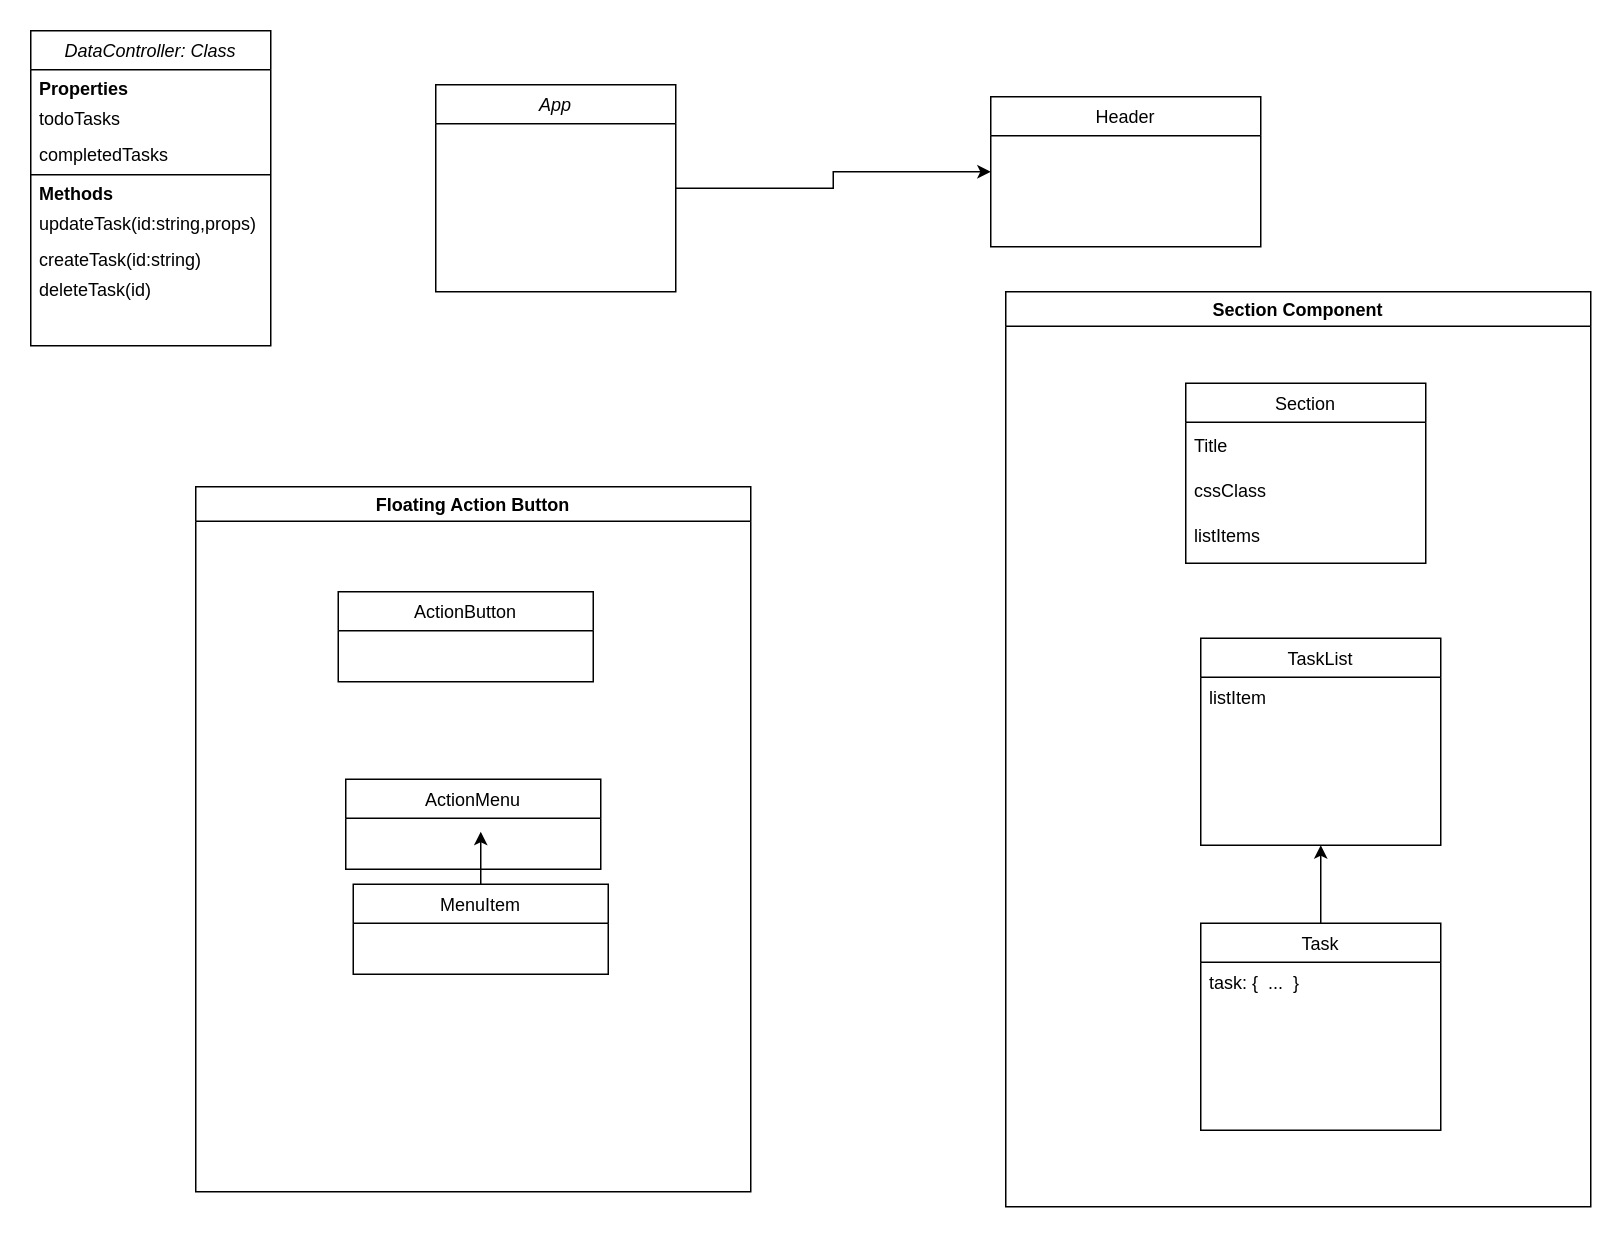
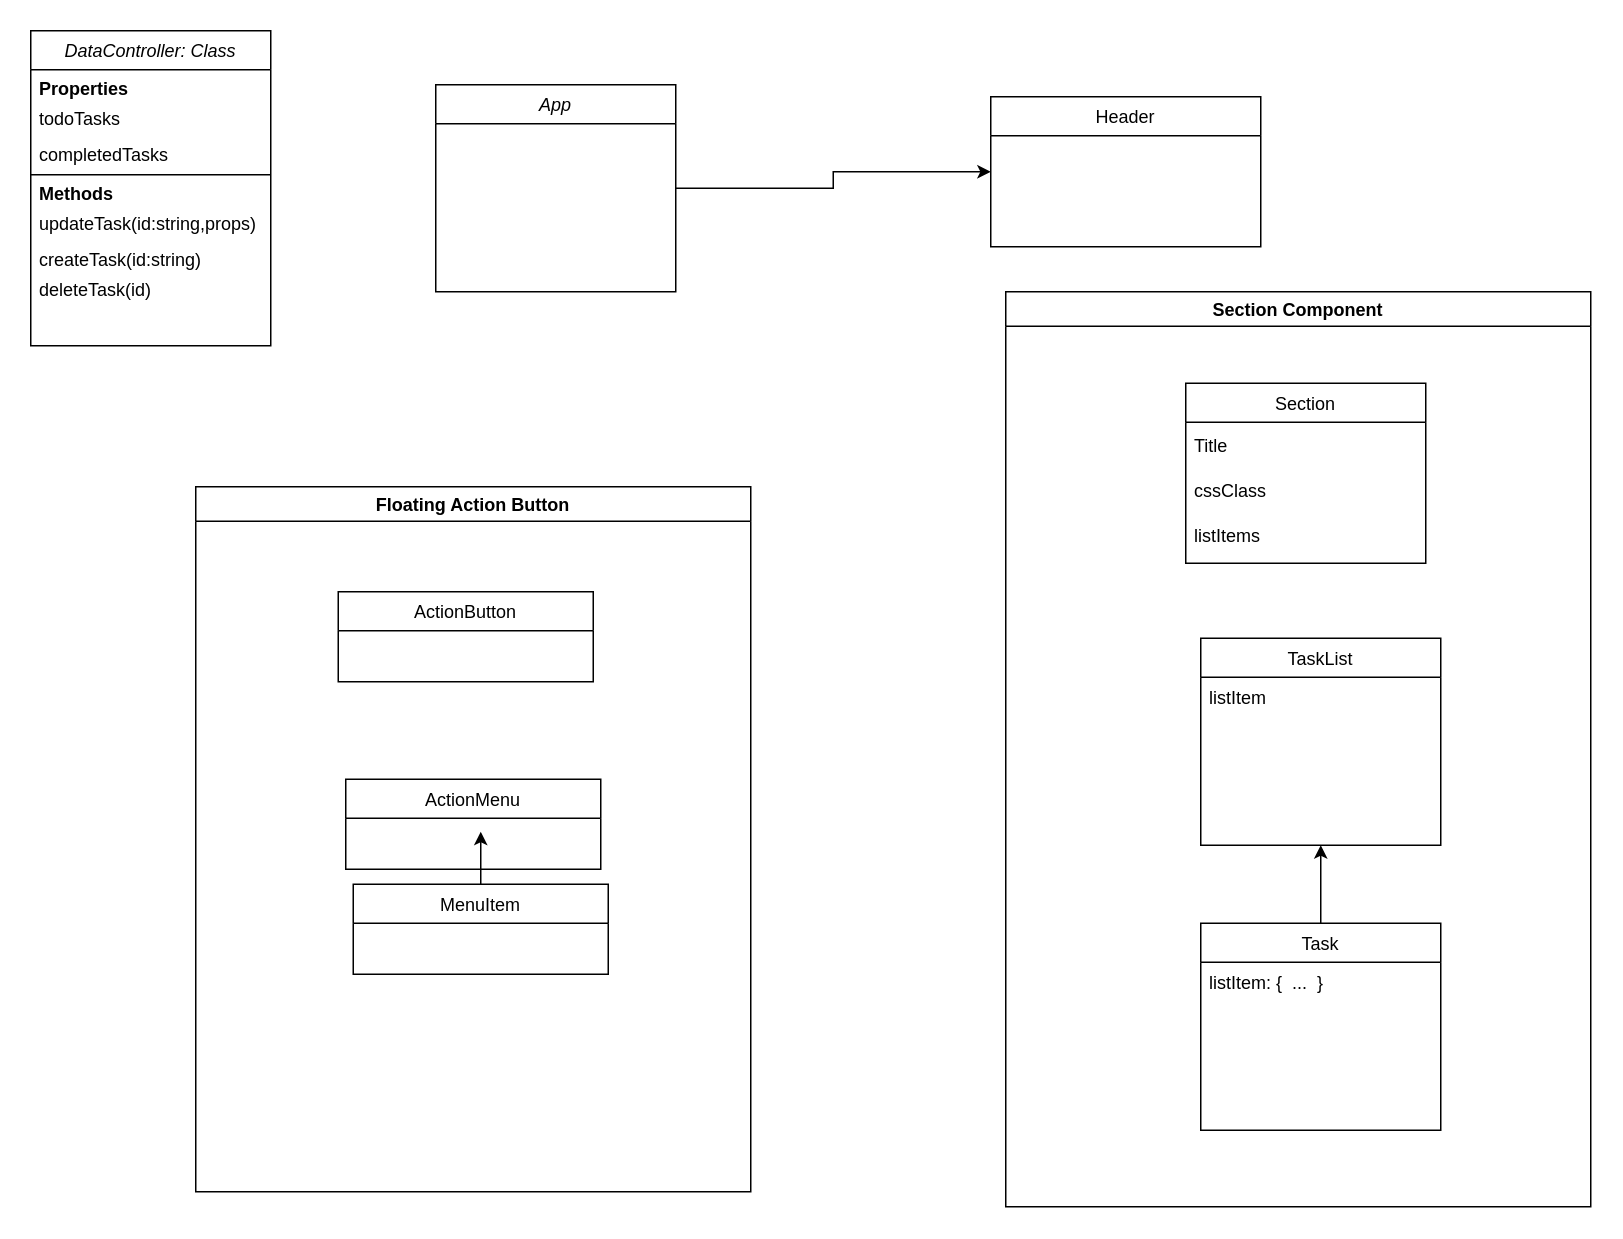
  <mxCell id="0" />
  <mxCell id="1" parent="0" />
  <mxCell id="2" style="edgeStyle=orthogonalEdgeStyle;rounded=0;orthogonalLoop=1;jettySize=auto;html=1;entryX=0;entryY=0.5;entryDx=0;entryDy=0;" edge="1" parent="1" source="3" target="4"><mxGeometry relative="1" as="geometry" /></mxCell>
  <mxCell id="3" value="App" style="swimlane;fontStyle=2;align=center;verticalAlign=top;childLayout=stackLayout;horizontal=1;startSize=26;horizontalStack=0;resizeParent=1;resizeLast=0;collapsible=1;marginBottom=0;rounded=0;shadow=0;strokeWidth=1;" parent="1" vertex="1"><mxGeometry x="290" y="56" width="160" height="138" as="geometry"><mxRectangle x="230" y="140" width="160" height="26" as="alternateBounds" /></mxGeometry></mxCell>
  <mxCell id="4" value="Header" style="swimlane;fontStyle=0;align=center;verticalAlign=top;childLayout=stackLayout;horizontal=1;startSize=26;horizontalStack=0;resizeParent=1;resizeLast=0;collapsible=1;marginBottom=0;rounded=0;shadow=0;strokeWidth=1;" parent="1" vertex="1"><mxGeometry x="660" y="64" width="180" height="100" as="geometry"><mxRectangle x="550" y="140" width="160" height="26" as="alternateBounds" /></mxGeometry></mxCell>
  <mxCell id="5" value="DataController: Class" style="swimlane;fontStyle=2;align=center;verticalAlign=top;childLayout=stackLayout;horizontal=1;startSize=26;horizontalStack=0;resizeParent=1;resizeLast=0;collapsible=1;marginBottom=0;rounded=0;shadow=0;strokeWidth=1;" parent="1" vertex="1"><mxGeometry x="20" y="20" width="160" height="210" as="geometry"><mxRectangle x="230" y="140" width="160" height="26" as="alternateBounds" /></mxGeometry></mxCell>
  <mxCell id="6" value="Properties" style="text;strokeColor=none;fillColor=none;align=left;verticalAlign=middle;spacingLeft=4;spacingRight=4;overflow=hidden;points=[[0,0.5],[1,0.5]];portConstraint=eastwest;rotatable=0;fontStyle=1" parent="5" vertex="1"><mxGeometry y="26" width="160" height="24" as="geometry" /></mxCell>
  <mxCell id="7" value="todoTasks&#10;" style="text;strokeColor=none;fillColor=none;align=left;verticalAlign=middle;spacingLeft=4;spacingRight=4;overflow=hidden;points=[[0,0.5],[1,0.5]];portConstraint=eastwest;rotatable=0;" parent="5" vertex="1"><mxGeometry y="50" width="160" height="22" as="geometry" /></mxCell>
  <mxCell id="8" value="completedTasks" style="text;strokeColor=none;fillColor=none;align=left;verticalAlign=middle;spacingLeft=4;spacingRight=4;overflow=hidden;points=[[0,0.5],[1,0.5]];portConstraint=eastwest;rotatable=0;" vertex="1" parent="5"><mxGeometry y="72" width="160" height="20" as="geometry" /></mxCell>
  <mxCell id="9" value="" style="line;strokeWidth=1;fillColor=none;align=left;verticalAlign=middle;spacingTop=-1;spacingLeft=3;spacingRight=3;rotatable=0;labelPosition=right;points=[];portConstraint=eastwest;" vertex="1" parent="5"><mxGeometry y="92" width="160" height="8" as="geometry" /></mxCell>
  <mxCell id="10" value="Methods&#10;" style="text;strokeColor=none;fillColor=none;align=left;verticalAlign=middle;spacingLeft=4;spacingRight=4;overflow=hidden;points=[[0,0.5],[1,0.5]];portConstraint=eastwest;rotatable=0;fontStyle=1" vertex="1" parent="5"><mxGeometry y="100" width="160" height="20" as="geometry" /></mxCell>
  <mxCell id="11" value="updateTask(id:string,props)&#10;" style="text;strokeColor=none;fillColor=none;align=left;verticalAlign=middle;spacingLeft=4;spacingRight=4;overflow=hidden;points=[[0,0.5],[1,0.5]];portConstraint=eastwest;rotatable=0;" vertex="1" parent="5"><mxGeometry y="120" width="160" height="24" as="geometry" /></mxCell>
  <mxCell id="12" value="createTask(id:string)" style="text;strokeColor=none;fillColor=none;align=left;verticalAlign=middle;spacingLeft=4;spacingRight=4;overflow=hidden;points=[[0,0.5],[1,0.5]];portConstraint=eastwest;rotatable=0;" vertex="1" parent="5"><mxGeometry y="144" width="160" height="16" as="geometry" /></mxCell>
  <mxCell id="13" value="deleteTask(id)" style="text;strokeColor=none;fillColor=none;align=left;verticalAlign=middle;spacingLeft=4;spacingRight=4;overflow=hidden;points=[[0,0.5],[1,0.5]];portConstraint=eastwest;rotatable=0;" vertex="1" parent="5"><mxGeometry y="160" width="160" height="24" as="geometry" /></mxCell>
  <mxCell id="14" value="Section Component" style="swimlane;" vertex="1" parent="1"><mxGeometry x="670" y="194" width="390" height="610" as="geometry" /></mxCell>
  <mxCell id="15" value="Section" style="swimlane;fontStyle=0;align=center;verticalAlign=top;childLayout=stackLayout;horizontal=1;startSize=26;horizontalStack=0;resizeParent=1;resizeLast=0;collapsible=1;marginBottom=0;rounded=0;shadow=0;strokeWidth=1;" parent="14" vertex="1"><mxGeometry x="120" y="61" width="160" height="120" as="geometry"><mxRectangle x="340" y="380" width="170" height="26" as="alternateBounds" /></mxGeometry></mxCell>
  <mxCell id="16" value="Title" style="text;strokeColor=none;fillColor=none;align=left;verticalAlign=middle;spacingLeft=4;spacingRight=4;overflow=hidden;points=[[0,0.5],[1,0.5]];portConstraint=eastwest;rotatable=0;" parent="15" vertex="1"><mxGeometry y="26" width="160" height="30" as="geometry" /></mxCell>
  <mxCell id="17" value="cssClass" style="text;strokeColor=none;fillColor=none;align=left;verticalAlign=middle;spacingLeft=4;spacingRight=4;overflow=hidden;points=[[0,0.5],[1,0.5]];portConstraint=eastwest;rotatable=0;" parent="15" vertex="1"><mxGeometry y="56" width="160" height="30" as="geometry" /></mxCell>
  <mxCell id="18" value="listItems" style="text;strokeColor=none;fillColor=none;align=left;verticalAlign=middle;spacingLeft=4;spacingRight=4;overflow=hidden;points=[[0,0.5],[1,0.5]];portConstraint=eastwest;rotatable=0;" parent="15" vertex="1"><mxGeometry y="86" width="160" height="30" as="geometry" /></mxCell>
  <mxCell id="19" value="TaskList" style="swimlane;fontStyle=0;align=center;verticalAlign=top;childLayout=stackLayout;horizontal=1;startSize=26;horizontalStack=0;resizeParent=1;resizeLast=0;collapsible=1;marginBottom=0;rounded=0;shadow=0;strokeWidth=1;" parent="14" vertex="1"><mxGeometry x="130" y="231" width="160" height="138" as="geometry"><mxRectangle x="130" y="380" width="160" height="26" as="alternateBounds" /></mxGeometry></mxCell>
  <mxCell id="20" value="listItem" style="text;align=left;verticalAlign=top;spacingLeft=4;spacingRight=4;overflow=hidden;rotatable=0;points=[[0,0.5],[1,0.5]];portConstraint=eastwest;" parent="19" vertex="1"><mxGeometry y="26" width="160" height="26" as="geometry" /></mxCell>
  <mxCell id="21" value="Task" style="swimlane;fontStyle=0;align=center;verticalAlign=top;childLayout=stackLayout;horizontal=1;startSize=26;horizontalStack=0;resizeParent=1;resizeLast=0;collapsible=1;marginBottom=0;rounded=0;shadow=0;strokeWidth=1;" parent="14" vertex="1"><mxGeometry x="130" y="421" width="160" height="138" as="geometry"><mxRectangle x="130" y="380" width="160" height="26" as="alternateBounds" /></mxGeometry></mxCell>
- <mxCell id="22" value="task: {  ...  }" style="text;align=left;verticalAlign=top;spacingLeft=4;spacingRight=4;overflow=hidden;rotatable=0;points=[[0,0.5],[1,0.5]];portConstraint=eastwest;" parent="21" vertex="1"><mxGeometry y="26" width="160" height="26" as="geometry" /></mxCell>
+ <mxCell id="22" value="listItem: {  ...  }" style="text;align=left;verticalAlign=top;spacingLeft=4;spacingRight=4;overflow=hidden;rotatable=0;points=[[0,0.5],[1,0.5]];portConstraint=eastwest;" parent="21" vertex="1"><mxGeometry y="26" width="160" height="26" as="geometry" /></mxCell>
  <mxCell id="23" style="edgeStyle=orthogonalEdgeStyle;rounded=0;orthogonalLoop=1;jettySize=auto;html=1;entryX=0.5;entryY=1;entryDx=0;entryDy=0;" parent="14" source="21" target="19" edge="1"><mxGeometry relative="1" as="geometry" /></mxCell>
  <mxCell id="24" value="Floating Action Button" style="swimlane;" vertex="1" parent="1"><mxGeometry x="130" y="324" width="370" height="470" as="geometry" /></mxCell>
  <mxCell id="25" value="" style="group" vertex="1" connectable="0" parent="24"><mxGeometry x="95" y="70" width="180" height="255" as="geometry" /></mxCell>
  <mxCell id="26" value="ActionButton" style="swimlane;fontStyle=0;align=center;verticalAlign=top;childLayout=stackLayout;horizontal=1;startSize=26;horizontalStack=0;resizeParent=1;resizeLast=0;collapsible=1;marginBottom=0;rounded=0;shadow=0;strokeWidth=1;" parent="25" vertex="1"><mxGeometry width="170" height="60" as="geometry"><mxRectangle x="550" y="140" width="160" height="26" as="alternateBounds" /></mxGeometry></mxCell>
  <mxCell id="27" style="edgeStyle=orthogonalEdgeStyle;rounded=0;orthogonalLoop=1;jettySize=auto;html=1;" edge="1" parent="25" source="28"><mxGeometry relative="1" as="geometry"><mxPoint x="95" y="160" as="targetPoint" /></mxGeometry></mxCell>
  <mxCell id="28" value="MenuItem" style="swimlane;fontStyle=0;align=center;verticalAlign=top;childLayout=stackLayout;horizontal=1;startSize=26;horizontalStack=0;resizeParent=1;resizeLast=0;collapsible=1;marginBottom=0;rounded=0;shadow=0;strokeWidth=1;" vertex="1" parent="25"><mxGeometry x="10" y="195" width="170" height="60" as="geometry"><mxRectangle x="550" y="140" width="160" height="26" as="alternateBounds" /></mxGeometry></mxCell>
  <mxCell id="29" value="ActionMenu" style="swimlane;fontStyle=0;align=center;verticalAlign=top;childLayout=stackLayout;horizontal=1;startSize=26;horizontalStack=0;resizeParent=1;resizeLast=0;collapsible=1;marginBottom=0;rounded=0;shadow=0;strokeWidth=1;" vertex="1" parent="25"><mxGeometry x="5" y="125" width="170" height="60" as="geometry"><mxRectangle x="550" y="140" width="160" height="26" as="alternateBounds" /></mxGeometry></mxCell>
